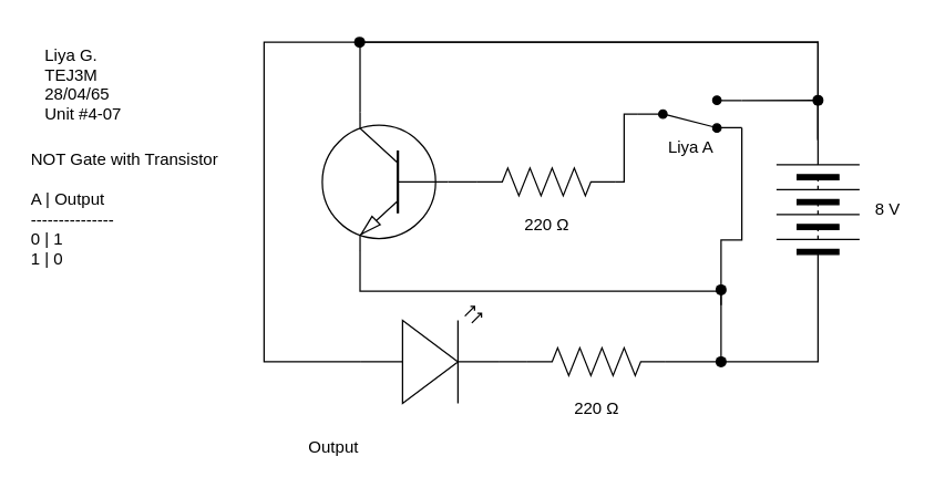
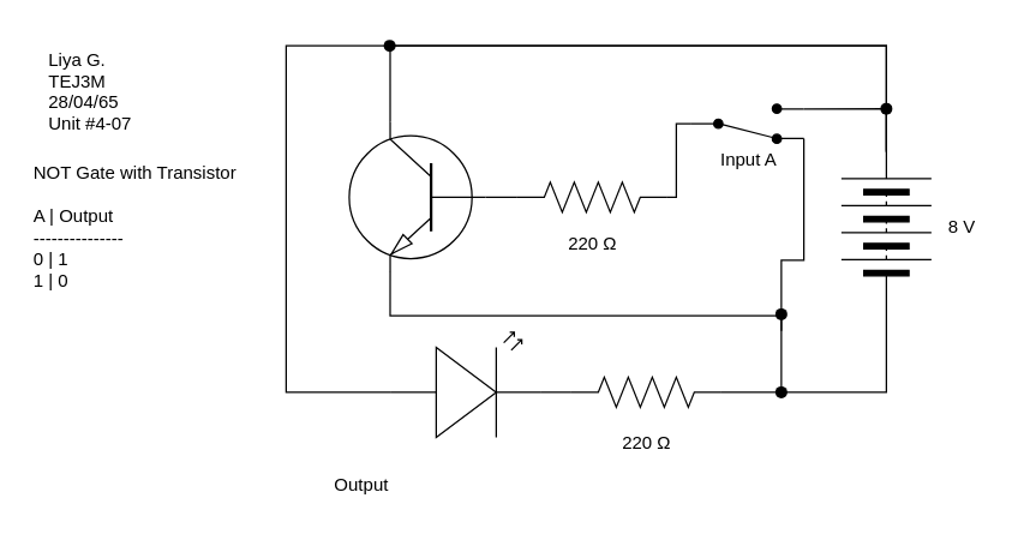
  <mxCell id="0" />
  <mxCell id="1" parent="0" />
  <mxCell id="2" value="Liya G.&#10;TEJ3M&#10;28/04/65&#10;Unit #4-07" style="text;align=left;verticalAlign=middle;resizable=0;points=[];autosize=1;strokeColor=none;fillColor=none;" parent="1" vertex="1"><mxGeometry x="30" y="25" width="80" height="70" as="geometry" /></mxCell>
  <mxCell id="3" value="&lt;div&gt;&lt;font&gt;&lt;span style=&quot;font-size: 12px;&quot;&gt;NOT Gate with Transistor&amp;nbsp;&amp;nbsp;&lt;/span&gt;&lt;/font&gt;&lt;/div&gt;&lt;div&gt;&lt;font&gt;&lt;span style=&quot;font-size: 12px;&quot;&gt;&lt;br&gt;&lt;/span&gt;&lt;/font&gt;&lt;/div&gt;&lt;div&gt;&lt;font&gt;&lt;span style=&quot;font-size: 12px;&quot;&gt;A | Output&lt;/span&gt;&lt;/font&gt;&lt;/div&gt;&lt;div&gt;&lt;font&gt;&lt;span style=&quot;font-size: 12px;&quot;&gt;---------------&lt;/span&gt;&lt;/font&gt;&lt;/div&gt;&lt;div&gt;&lt;font&gt;&lt;span style=&quot;font-size: 12px;&quot;&gt;0 | 1&lt;/span&gt;&lt;/font&gt;&lt;/div&gt;&lt;div&gt;&lt;font&gt;&lt;span style=&quot;font-size: 12px;&quot;&gt;1 | 0&lt;/span&gt;&lt;/font&gt;&lt;/div&gt;" style="text;html=1;align=left;verticalAlign=middle;resizable=0;points=[];autosize=1;strokeColor=none;fillColor=none;" parent="1" vertex="1"><mxGeometry x="20" y="101" width="170" height="100" as="geometry" /></mxCell>
  <mxCell id="4" style="edgeStyle=orthogonalEdgeStyle;html=1;entryX=1;entryY=0.12;entryDx=0;entryDy=0;rounded=0;endArrow=none;endFill=0;" parent="1" source="5" target="7" edge="1"><mxGeometry relative="1" as="geometry"><Array as="points"><mxPoint x="590" y="72" /></Array></mxGeometry></mxCell>
  <mxCell id="5" value="" style="pointerEvents=1;verticalLabelPosition=bottom;shadow=0;dashed=0;align=center;html=1;verticalAlign=top;shape=mxgraph.electrical.miscellaneous.batteryStack;rotation=-90;" parent="1" vertex="1"><mxGeometry x="540" y="121" width="100" height="60" as="geometry" /></mxCell>
  <mxCell id="6" value="8 V" style="text;html=1;align=center;verticalAlign=middle;resizable=0;points=[];autosize=1;strokeColor=none;fillColor=none;" parent="1" vertex="1"><mxGeometry x="620" y="136" width="40" height="30" as="geometry" /></mxCell>
  <mxCell id="7" value="" style="html=1;shape=mxgraph.electrical.electro-mechanical.twoWaySwitch;aspect=fixed;elSwitchState=2;flipH=0;flipV=1;fillColor=#000000;" parent="1" vertex="1"><mxGeometry x="460" y="69" width="75" height="26" as="geometry" /></mxCell>
  <mxCell id="8" style="edgeStyle=orthogonalEdgeStyle;html=1;exitX=0.7;exitY=1;exitDx=0;exitDy=0;exitPerimeter=0;rounded=0;endArrow=none;endFill=0;" parent="1" source="9" edge="1"><mxGeometry relative="1" as="geometry"><mxPoint x="520" y="220" as="targetPoint" /><Array as="points"><mxPoint x="259" y="210" /><mxPoint x="520" y="210" /></Array></mxGeometry></mxCell>
  <mxCell id="9" value="" style="verticalLabelPosition=bottom;shadow=0;dashed=0;align=center;html=1;verticalAlign=top;shape=mxgraph.electrical.transistors.npn_transistor_1;flipV=0;flipH=1;" parent="1" vertex="1"><mxGeometry x="230" y="81" width="95" height="100" as="geometry" /></mxCell>
  <mxCell id="10" value="" style="verticalLabelPosition=bottom;shadow=0;dashed=0;align=center;html=1;verticalAlign=top;shape=mxgraph.electrical.opto_electronics.led_2;pointerEvents=1;rotation=-180;flipH=1;flipV=1;" parent="1" vertex="1"><mxGeometry x="260" y="221" width="100" height="70" as="geometry" /></mxCell>
  <mxCell id="11" style="edgeStyle=orthogonalEdgeStyle;html=1;entryX=1;entryY=0.88;entryDx=0;entryDy=0;rounded=0;curved=0;endArrow=none;endFill=0;" parent="1" target="7" edge="1"><mxGeometry relative="1" as="geometry"><mxPoint x="520" y="260" as="sourcePoint" /><Array as="points"><mxPoint x="520" y="173" /><mxPoint x="535" y="173" /></Array></mxGeometry></mxCell>
  <mxCell id="12" style="edgeStyle=orthogonalEdgeStyle;html=1;entryX=0;entryY=0.5;entryDx=0;entryDy=0;rounded=0;endArrow=none;endFill=0;" parent="1" source="13" target="5" edge="1"><mxGeometry relative="1" as="geometry" /></mxCell>
  <mxCell id="13" value="" style="pointerEvents=1;verticalLabelPosition=bottom;shadow=0;dashed=0;align=center;html=1;verticalAlign=top;shape=mxgraph.electrical.resistors.resistor_2;rotation=0;flipV=0;flipH=0;" parent="1" vertex="1"><mxGeometry x="380" y="251" width="100" height="20" as="geometry" /></mxCell>
  <mxCell id="14" value="220&amp;nbsp;Ω" style="text;html=1;align=center;verticalAlign=middle;resizable=0;points=[];autosize=1;strokeColor=none;fillColor=none;" parent="1" vertex="1"><mxGeometry x="400" y="280" width="60" height="30" as="geometry" /></mxCell>
  <mxCell id="15" style="edgeStyle=orthogonalEdgeStyle;html=1;entryX=0.7;entryY=0;entryDx=0;entryDy=0;entryPerimeter=0;endArrow=none;endFill=0;rounded=0;exitX=1;exitY=0.5;exitDx=0;exitDy=0;" parent="1" source="5" target="9" edge="1"><mxGeometry relative="1" as="geometry"><mxPoint x="550" y="100" as="sourcePoint" /><Array as="points"><mxPoint x="590" y="30" /><mxPoint x="259" y="30" /></Array></mxGeometry></mxCell>
  <mxCell id="16" style="edgeStyle=orthogonalEdgeStyle;html=1;entryX=0;entryY=0.57;entryDx=0;entryDy=0;entryPerimeter=0;endArrow=none;endFill=0;rounded=0;" parent="1" source="23" target="10" edge="1"><mxGeometry relative="1" as="geometry"><mxPoint x="590" y="100" as="sourcePoint" /><Array as="points"><mxPoint x="190" y="30" /><mxPoint x="190" y="261" /></Array></mxGeometry></mxCell>
  <mxCell id="17" style="edgeStyle=none;html=1;entryX=0;entryY=0.5;entryDx=0;entryDy=0;entryPerimeter=0;endArrow=none;endFill=0;rounded=0;curved=0;" parent="1" target="13" edge="1"><mxGeometry relative="1" as="geometry"><mxPoint x="360" y="261" as="sourcePoint" /></mxGeometry></mxCell>
  <mxCell id="18" style="edgeStyle=orthogonalEdgeStyle;html=1;entryX=0;entryY=0.5;entryDx=0;entryDy=0;rounded=0;endArrow=none;endFill=0;exitX=1;exitY=0.5;exitDx=0;exitDy=0;exitPerimeter=0;" parent="1" source="19" target="7" edge="1"><mxGeometry relative="1" as="geometry"><Array as="points"><mxPoint x="450" y="131" /><mxPoint x="450" y="82" /></Array></mxGeometry></mxCell>
  <mxCell id="19" value="" style="pointerEvents=1;verticalLabelPosition=bottom;shadow=0;dashed=0;align=center;html=1;verticalAlign=top;shape=mxgraph.electrical.resistors.resistor_2;rotation=0;flipV=0;flipH=0;" parent="1" vertex="1"><mxGeometry x="344" y="121" width="100" height="20" as="geometry" /></mxCell>
  <mxCell id="20" style="edgeStyle=orthogonalEdgeStyle;html=1;entryX=0;entryY=0.5;entryDx=0;entryDy=0;entryPerimeter=0;endArrow=none;endFill=0;rounded=0;curved=0;" parent="1" source="9" target="19" edge="1"><mxGeometry relative="1" as="geometry" /></mxCell>
- <mxCell id="21" value="Liya A" style="text;html=1;align=center;verticalAlign=middle;resizable=0;points=[];autosize=1;strokeColor=none;fillColor=none;" parent="1" vertex="1"><mxGeometry x="467.5" y="91" width="60" height="30" as="geometry" /></mxCell>
+ <mxCell id="21" value="Input A" style="text;html=1;align=center;verticalAlign=middle;resizable=0;points=[];autosize=1;strokeColor=none;fillColor=none;" parent="1" vertex="1"><mxGeometry x="467.5" y="91" width="60" height="30" as="geometry" /></mxCell>
  <mxCell id="22" value="" style="edgeStyle=orthogonalEdgeStyle;html=1;entryDx=0;entryDy=0;entryPerimeter=0;endArrow=none;endFill=0;rounded=0;" parent="1" target="23" edge="1"><mxGeometry relative="1" as="geometry"><mxPoint x="590" y="100" as="sourcePoint" /><mxPoint x="260" y="261" as="targetPoint" /><Array as="points"><mxPoint x="590" y="30" /></Array></mxGeometry></mxCell>
  <mxCell id="23" value="" style="shape=waypoint;sketch=0;size=6;pointerEvents=1;points=[];fillColor=none;resizable=0;rotatable=0;perimeter=centerPerimeter;snapToPoint=1;strokeWidth=2;" parent="1" vertex="1"><mxGeometry x="249" y="20" width="20" height="20" as="geometry" /></mxCell>
  <mxCell id="24" value="" style="shape=waypoint;sketch=0;size=6;pointerEvents=1;points=[];fillColor=none;resizable=0;rotatable=0;perimeter=centerPerimeter;snapToPoint=1;strokeWidth=2;" parent="1" vertex="1"><mxGeometry x="510" y="251" width="20" height="20" as="geometry" /></mxCell>
  <mxCell id="25" value="" style="shape=waypoint;sketch=0;size=6;pointerEvents=1;points=[];fillColor=none;resizable=0;rotatable=0;perimeter=centerPerimeter;snapToPoint=1;strokeWidth=2;" parent="1" vertex="1"><mxGeometry x="510" y="199" width="20" height="20" as="geometry" /></mxCell>
  <mxCell id="26" value="" style="shape=waypoint;sketch=0;size=6;pointerEvents=1;points=[];fillColor=none;resizable=0;rotatable=0;perimeter=centerPerimeter;snapToPoint=1;strokeWidth=2;" parent="1" vertex="1"><mxGeometry x="580" y="62" width="20" height="20" as="geometry" /></mxCell>
  <mxCell id="27" value="220&amp;nbsp;Ω" style="text;html=1;align=center;verticalAlign=middle;resizable=0;points=[];autosize=1;strokeColor=none;fillColor=none;" parent="1" vertex="1"><mxGeometry x="364" y="147" width="60" height="30" as="geometry" /></mxCell>
  <mxCell id="28" value="Output" style="text;html=1;align=center;verticalAlign=middle;resizable=0;points=[];autosize=1;strokeColor=none;fillColor=none;" parent="1" vertex="1"><mxGeometry x="210" y="308" width="60" height="30" as="geometry" /></mxCell>
